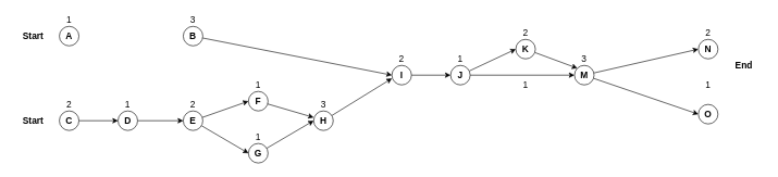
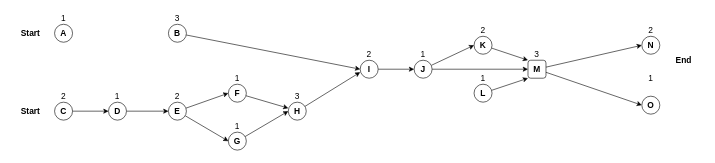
  <mxCell id="0" />
  <mxCell id="1" parent="0" />
  <mxCell id="2" value="&lt;b&gt;&lt;font style=&quot;font-size: 14px;&quot;&gt;A&lt;/font&gt;&lt;/b&gt;" style="ellipse;whiteSpace=wrap;html=1;aspect=fixed;" vertex="1" parent="1"><mxGeometry x="90" y="40" width="30" height="30" as="geometry" /></mxCell>
  <mxCell id="3" style="edgeStyle=orthogonalEdgeStyle;rounded=0;orthogonalLoop=1;jettySize=auto;html=1;entryX=0;entryY=0.5;entryDx=0;entryDy=0;fontSize=14;" edge="1" parent="1" source="4" target="11"><mxGeometry relative="1" as="geometry" /></mxCell>
  <mxCell id="4" value="&lt;b&gt;&lt;font style=&quot;font-size: 14px;&quot;&gt;C&lt;/font&gt;&lt;/b&gt;" style="ellipse;whiteSpace=wrap;html=1;aspect=fixed;" vertex="1" parent="1"><mxGeometry x="90" y="170" width="30" height="30" as="geometry" /></mxCell>
  <mxCell id="5" value="1" style="text;html=1;strokeColor=none;fillColor=none;align=center;verticalAlign=middle;whiteSpace=wrap;rounded=0;fontSize=14;" vertex="1" parent="1"><mxGeometry x="95" y="20" width="20" height="20" as="geometry" /></mxCell>
  <mxCell id="6" value="2" style="text;html=1;strokeColor=none;fillColor=none;align=center;verticalAlign=middle;whiteSpace=wrap;rounded=0;fontSize=14;" vertex="1" parent="1"><mxGeometry x="95" y="150" width="20" height="20" as="geometry" /></mxCell>
  <mxCell id="7" style="edgeStyle=none;rounded=0;orthogonalLoop=1;jettySize=auto;html=1;entryX=0;entryY=0.5;entryDx=0;entryDy=0;fontSize=14;" edge="1" parent="1" source="8" target="27"><mxGeometry relative="1" as="geometry" /></mxCell>
  <mxCell id="8" value="&lt;b&gt;&lt;font style=&quot;font-size: 14px;&quot;&gt;B&lt;/font&gt;&lt;/b&gt;" style="ellipse;whiteSpace=wrap;html=1;aspect=fixed;" vertex="1" parent="1"><mxGeometry x="280" y="40" width="30" height="30" as="geometry" /></mxCell>
  <mxCell id="9" value="3" style="text;html=1;strokeColor=none;fillColor=none;align=center;verticalAlign=middle;whiteSpace=wrap;rounded=0;fontSize=14;" vertex="1" parent="1"><mxGeometry x="285" y="20" width="20" height="20" as="geometry" /></mxCell>
  <mxCell id="10" style="edgeStyle=orthogonalEdgeStyle;rounded=0;orthogonalLoop=1;jettySize=auto;html=1;entryX=0;entryY=0.5;entryDx=0;entryDy=0;fontSize=14;" edge="1" parent="1" source="11" target="15"><mxGeometry relative="1" as="geometry" /></mxCell>
  <mxCell id="11" value="&lt;b&gt;&lt;font style=&quot;font-size: 14px;&quot;&gt;D&lt;/font&gt;&lt;/b&gt;" style="ellipse;whiteSpace=wrap;html=1;aspect=fixed;" vertex="1" parent="1"><mxGeometry x="180" y="170" width="30" height="30" as="geometry" /></mxCell>
  <mxCell id="12" value="1" style="text;html=1;strokeColor=none;fillColor=none;align=center;verticalAlign=middle;whiteSpace=wrap;rounded=0;fontSize=14;" vertex="1" parent="1"><mxGeometry x="185" y="150" width="20" height="20" as="geometry" /></mxCell>
  <mxCell id="13" style="rounded=0;orthogonalLoop=1;jettySize=auto;html=1;entryX=0;entryY=0.5;entryDx=0;entryDy=0;fontSize=14;" edge="1" parent="1" source="15" target="18"><mxGeometry relative="1" as="geometry" /></mxCell>
  <mxCell id="14" style="edgeStyle=none;rounded=0;orthogonalLoop=1;jettySize=auto;html=1;entryX=0;entryY=0.5;entryDx=0;entryDy=0;fontSize=14;" edge="1" parent="1" source="15" target="21"><mxGeometry relative="1" as="geometry" /></mxCell>
  <mxCell id="15" value="&lt;b&gt;&lt;font style=&quot;font-size: 14px;&quot;&gt;E&lt;/font&gt;&lt;/b&gt;" style="ellipse;whiteSpace=wrap;html=1;aspect=fixed;" vertex="1" parent="1"><mxGeometry x="280" y="170" width="30" height="30" as="geometry" /></mxCell>
  <mxCell id="16" value="2" style="text;html=1;strokeColor=none;fillColor=none;align=center;verticalAlign=middle;whiteSpace=wrap;rounded=0;fontSize=14;" vertex="1" parent="1"><mxGeometry x="285" y="150" width="20" height="20" as="geometry" /></mxCell>
  <mxCell id="17" style="edgeStyle=none;rounded=0;orthogonalLoop=1;jettySize=auto;html=1;fontSize=14;" edge="1" parent="1" source="18"><mxGeometry relative="1" as="geometry"><mxPoint x="480" y="180" as="targetPoint" /></mxGeometry></mxCell>
  <mxCell id="18" value="&lt;b&gt;&lt;font style=&quot;font-size: 14px;&quot;&gt;F&lt;/font&gt;&lt;/b&gt;" style="ellipse;whiteSpace=wrap;html=1;aspect=fixed;" vertex="1" parent="1"><mxGeometry x="380" y="140" width="30" height="30" as="geometry" /></mxCell>
  <mxCell id="19" value="1" style="text;html=1;strokeColor=none;fillColor=none;align=center;verticalAlign=middle;whiteSpace=wrap;rounded=0;fontSize=14;" vertex="1" parent="1"><mxGeometry x="385" y="120" width="20" height="20" as="geometry" /></mxCell>
  <mxCell id="20" style="edgeStyle=none;rounded=0;orthogonalLoop=1;jettySize=auto;html=1;entryX=0;entryY=0.5;entryDx=0;entryDy=0;fontSize=14;" edge="1" parent="1" source="21" target="24"><mxGeometry relative="1" as="geometry" /></mxCell>
  <mxCell id="21" value="&lt;b&gt;&lt;font style=&quot;font-size: 14px;&quot;&gt;G&lt;/font&gt;&lt;/b&gt;" style="ellipse;whiteSpace=wrap;html=1;aspect=fixed;" vertex="1" parent="1"><mxGeometry x="380" y="220" width="30" height="30" as="geometry" /></mxCell>
  <mxCell id="22" value="1" style="text;html=1;strokeColor=none;fillColor=none;align=center;verticalAlign=middle;whiteSpace=wrap;rounded=0;fontSize=14;" vertex="1" parent="1"><mxGeometry x="385" y="200" width="20" height="20" as="geometry" /></mxCell>
  <mxCell id="23" style="edgeStyle=none;rounded=0;orthogonalLoop=1;jettySize=auto;html=1;fontSize=14;" edge="1" parent="1" source="24"><mxGeometry relative="1" as="geometry"><mxPoint x="600" y="120" as="targetPoint" /></mxGeometry></mxCell>
  <mxCell id="24" value="&lt;b&gt;&lt;font style=&quot;font-size: 14px;&quot;&gt;H&lt;/font&gt;&lt;/b&gt;" style="ellipse;whiteSpace=wrap;html=1;aspect=fixed;" vertex="1" parent="1"><mxGeometry x="480" y="170" width="30" height="30" as="geometry" /></mxCell>
  <mxCell id="25" value="3" style="text;html=1;strokeColor=none;fillColor=none;align=center;verticalAlign=middle;whiteSpace=wrap;rounded=0;fontSize=14;" vertex="1" parent="1"><mxGeometry x="485" y="150" width="20" height="20" as="geometry" /></mxCell>
  <mxCell id="26" style="edgeStyle=none;rounded=0;orthogonalLoop=1;jettySize=auto;html=1;entryX=0;entryY=0.5;entryDx=0;entryDy=0;fontSize=14;" edge="1" parent="1" source="27" target="31"><mxGeometry relative="1" as="geometry" /></mxCell>
  <mxCell id="27" value="&lt;b&gt;&lt;font style=&quot;font-size: 14px;&quot;&gt;I&lt;/font&gt;&lt;/b&gt;" style="ellipse;whiteSpace=wrap;html=1;aspect=fixed;" vertex="1" parent="1"><mxGeometry x="600" y="100" width="30" height="30" as="geometry" /></mxCell>
  <mxCell id="28" value="2" style="text;html=1;strokeColor=none;fillColor=none;align=center;verticalAlign=middle;whiteSpace=wrap;rounded=0;fontSize=14;" vertex="1" parent="1"><mxGeometry x="605" y="80" width="20" height="20" as="geometry" /></mxCell>
  <mxCell id="29" style="edgeStyle=none;rounded=0;orthogonalLoop=1;jettySize=auto;html=1;entryX=0;entryY=0.5;entryDx=0;entryDy=0;fontSize=14;" edge="1" parent="1" source="31" target="34"><mxGeometry relative="1" as="geometry" /></mxCell>
  <mxCell id="30" style="edgeStyle=none;rounded=0;orthogonalLoop=1;jettySize=auto;html=1;fontSize=14;" edge="1" parent="1" source="31" target="41"><mxGeometry relative="1" as="geometry" /></mxCell>
  <mxCell id="31" value="&lt;b&gt;&lt;font style=&quot;font-size: 14px;&quot;&gt;J&lt;/font&gt;&lt;/b&gt;" style="ellipse;whiteSpace=wrap;html=1;aspect=fixed;" vertex="1" parent="1"><mxGeometry x="690" y="100" width="30" height="30" as="geometry" /></mxCell>
  <mxCell id="32" value="1" style="text;html=1;strokeColor=none;fillColor=none;align=center;verticalAlign=middle;whiteSpace=wrap;rounded=0;fontSize=14;" vertex="1" parent="1"><mxGeometry x="695" y="80" width="20" height="20" as="geometry" /></mxCell>
  <mxCell id="33" style="edgeStyle=none;rounded=0;orthogonalLoop=1;jettySize=auto;html=1;fontSize=14;entryX=0;entryY=0;entryDx=0;entryDy=0;" edge="1" parent="1" source="34" target="41"><mxGeometry relative="1" as="geometry"><mxPoint x="990" y="110" as="targetPoint" /></mxGeometry></mxCell>
  <mxCell id="34" value="&lt;b&gt;&lt;font style=&quot;font-size: 14px;&quot;&gt;K&lt;/font&gt;&lt;/b&gt;" style="ellipse;whiteSpace=wrap;html=1;aspect=fixed;" vertex="1" parent="1"><mxGeometry x="790" y="60" width="30" height="30" as="geometry" /></mxCell>
  <mxCell id="35" value="2" style="text;html=1;strokeColor=none;fillColor=none;align=center;verticalAlign=middle;whiteSpace=wrap;rounded=0;fontSize=14;" vertex="1" parent="1"><mxGeometry x="795" y="40" width="20" height="20" as="geometry" /></mxCell>
+ <mxCell id="36" style="edgeStyle=none;rounded=0;orthogonalLoop=1;jettySize=auto;html=1;entryX=0;entryY=1;entryDx=0;entryDy=0;fontSize=14;" edge="1" parent="1" source="37" target="41"><mxGeometry relative="1" as="geometry" /></mxCell>
+ <mxCell id="37" value="&lt;b&gt;&lt;font style=&quot;font-size: 14px;&quot;&gt;L&lt;/font&gt;&lt;/b&gt;" style="ellipse;whiteSpace=wrap;html=1;aspect=fixed;" vertex="1" parent="1"><mxGeometry x="790" y="140" width="30" height="30" as="geometry" /></mxCell>
  <mxCell id="38" value="1" style="text;html=1;strokeColor=none;fillColor=none;align=center;verticalAlign=middle;whiteSpace=wrap;rounded=0;fontSize=14;" vertex="1" parent="1"><mxGeometry x="795" y="120" width="20" height="20" as="geometry" /></mxCell>
  <mxCell id="39" style="edgeStyle=none;rounded=0;orthogonalLoop=1;jettySize=auto;html=1;entryX=0;entryY=0.5;entryDx=0;entryDy=0;fontSize=14;" edge="1" parent="1" source="41" target="45"><mxGeometry relative="1" as="geometry" /></mxCell>
  <mxCell id="40" style="edgeStyle=none;rounded=0;orthogonalLoop=1;jettySize=auto;html=1;entryX=0;entryY=0.5;entryDx=0;entryDy=0;fontSize=14;" edge="1" parent="1" source="41" target="43"><mxGeometry relative="1" as="geometry" /></mxCell>
- <mxCell id="41" value="&lt;b&gt;&lt;font style=&quot;font-size: 14px;&quot;&gt;M&lt;/font&gt;&lt;/b&gt;" style="ellipse;whiteSpace=wrap;html=1;aspect=fixed;" vertex="1" parent="1"><mxGeometry x="880" y="100" width="30" height="30" as="geometry" /></mxCell>
+ <mxCell id="41" value="&lt;b&gt;&lt;font style=&quot;font-size: 14px;&quot;&gt;M&lt;/font&gt;&lt;/b&gt;" style="whiteSpace=wrap;html=1;aspect=fixed;rounded=1;" vertex="1" parent="1"><mxGeometry x="880" y="100" width="30" height="30" as="geometry" /></mxCell>
  <mxCell id="42" value="3" style="text;html=1;strokeColor=none;fillColor=none;align=center;verticalAlign=middle;whiteSpace=wrap;rounded=0;fontSize=14;" vertex="1" parent="1"><mxGeometry x="885" y="80" width="20" height="20" as="geometry" /></mxCell>
  <mxCell id="43" value="&lt;b&gt;&lt;font style=&quot;font-size: 14px;&quot;&gt;O&lt;/font&gt;&lt;/b&gt;" style="ellipse;whiteSpace=wrap;html=1;aspect=fixed;" vertex="1" parent="1"><mxGeometry x="1070" y="160" width="30" height="30" as="geometry" /></mxCell>
  <mxCell id="44" value="1" style="text;html=1;strokeColor=none;fillColor=none;align=center;verticalAlign=middle;whiteSpace=wrap;rounded=0;fontSize=14;" vertex="1" parent="1"><mxGeometry x="1075" y="120" width="20" height="20" as="geometry" /></mxCell>
  <mxCell id="45" value="&lt;b&gt;&lt;font style=&quot;font-size: 14px;&quot;&gt;N&lt;/font&gt;&lt;/b&gt;" style="ellipse;whiteSpace=wrap;html=1;aspect=fixed;" vertex="1" parent="1"><mxGeometry x="1070" y="60" width="30" height="30" as="geometry" /></mxCell>
  <mxCell id="46" value="2" style="text;html=1;strokeColor=none;fillColor=none;align=center;verticalAlign=middle;whiteSpace=wrap;rounded=0;fontSize=14;" vertex="1" parent="1"><mxGeometry x="1075" y="40" width="20" height="20" as="geometry" /></mxCell>
  <mxCell id="47" value="Start" style="text;html=1;strokeColor=none;fillColor=none;align=center;verticalAlign=middle;whiteSpace=wrap;rounded=0;fontSize=14;fontStyle=1" vertex="1" parent="1"><mxGeometry x="20" y="40" width="60" height="30" as="geometry" /></mxCell>
  <mxCell id="48" value="Start" style="text;html=1;strokeColor=none;fillColor=none;align=center;verticalAlign=middle;whiteSpace=wrap;rounded=0;fontSize=14;fontStyle=1" vertex="1" parent="1"><mxGeometry x="20" y="170" width="60" height="30" as="geometry" /></mxCell>
  <mxCell id="49" value="End" style="text;html=1;strokeColor=none;fillColor=none;align=center;verticalAlign=middle;whiteSpace=wrap;rounded=0;fontSize=14;fontStyle=1" vertex="1" parent="1"><mxGeometry x="1110" y="85" width="60" height="30" as="geometry" /></mxCell>
